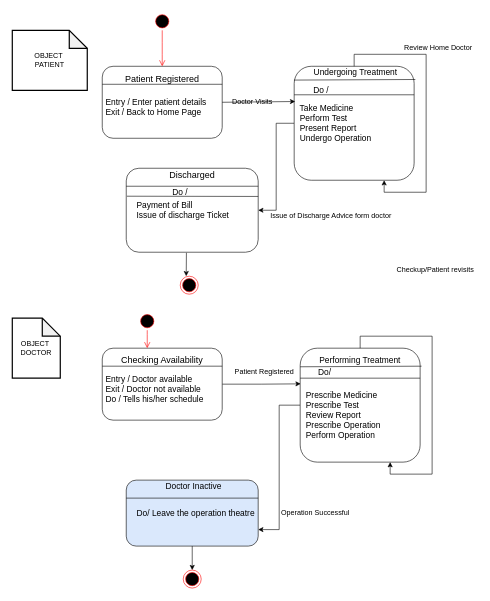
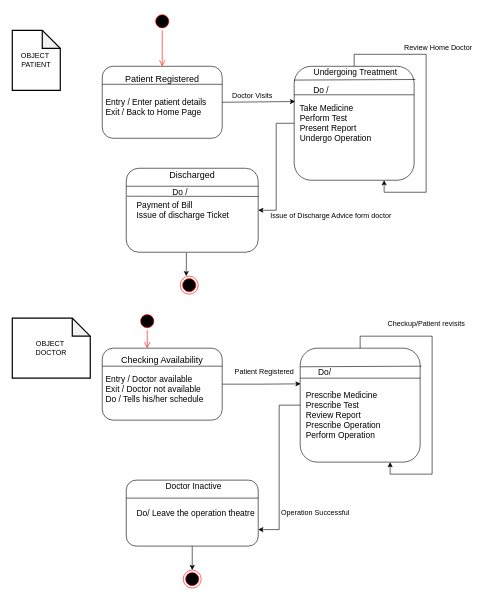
  <mxCell id="0" />
  <mxCell id="1" parent="0" />
  <mxCell id="2" value="&lt;font style=&quot;font-size: 14px&quot;&gt;&lt;br&gt;&amp;nbsp;Entry / Enter patient details&lt;br&gt;&amp;nbsp;Exit / Back to Home Page&lt;/font&gt;" style="rounded=1;whiteSpace=wrap;html=1;align=left;" vertex="1" parent="1"><mxGeometry x="170" y="110" width="200" height="120" as="geometry" /></mxCell>
  <mxCell id="3" style="edgeStyle=orthogonalEdgeStyle;rounded=0;orthogonalLoop=1;jettySize=auto;html=1;entryX=1;entryY=0.5;entryDx=0;entryDy=0;" edge="1" parent="1" source="4" target="5"><mxGeometry relative="1" as="geometry" /></mxCell>
  <mxCell id="4" value="&lt;div style=&quot;font-size: 14px&quot;&gt;&lt;font style=&quot;font-size: 14px&quot;&gt;&amp;nbsp; Take Medicine&lt;/font&gt;&lt;/div&gt;&lt;div style=&quot;font-size: 14px&quot;&gt;&lt;span&gt;&lt;font style=&quot;font-size: 14px&quot;&gt;&amp;nbsp; Perform Test&lt;/font&gt;&lt;/span&gt;&lt;/div&gt;&lt;div style=&quot;font-size: 14px&quot;&gt;&lt;span&gt;&lt;font style=&quot;font-size: 14px&quot;&gt;&amp;nbsp; Present Report&lt;/font&gt;&lt;/span&gt;&lt;/div&gt;&lt;div style=&quot;font-size: 14px&quot;&gt;&lt;font style=&quot;font-size: 14px&quot;&gt;&amp;nbsp; Undergo Operation&lt;/font&gt;&lt;/div&gt;" style="rounded=1;whiteSpace=wrap;html=1;align=left;" vertex="1" parent="1"><mxGeometry x="490" y="110" width="200" height="190" as="geometry" /></mxCell>
  <mxCell id="5" value="&lt;font style=&quot;font-size: 14px&quot;&gt;&amp;nbsp; &amp;nbsp; Payment of Bill&lt;br&gt;&amp;nbsp; &amp;nbsp; Issue of discharge Ticket&lt;/font&gt;" style="rounded=1;whiteSpace=wrap;html=1;align=left;" vertex="1" parent="1"><mxGeometry x="210" y="280" width="220" height="140" as="geometry" /></mxCell>
  <mxCell id="6" value="" style="endArrow=classic;html=1;exitX=1;exitY=0.5;exitDx=0;exitDy=0;entryX=0.008;entryY=0.309;entryDx=0;entryDy=0;entryPerimeter=0;" edge="1" parent="1" source="2" target="4"><mxGeometry width="50" height="50" relative="1" as="geometry"><mxPoint x="370" y="180" as="sourcePoint" /><mxPoint x="420" y="130" as="targetPoint" /></mxGeometry></mxCell>
  <mxCell id="7" style="edgeStyle=orthogonalEdgeStyle;rounded=0;orthogonalLoop=1;jettySize=auto;html=1;entryX=0.75;entryY=1;entryDx=0;entryDy=0;" edge="1" parent="1" source="4" target="4"><mxGeometry relative="1" as="geometry" /></mxCell>
  <mxCell id="8" value="" style="endArrow=none;html=1;exitX=0;exitY=0.25;exitDx=0;exitDy=0;entryX=1;entryY=0.25;entryDx=0;entryDy=0;" edge="1" parent="1" source="2" target="2"><mxGeometry width="50" height="50" relative="1" as="geometry"><mxPoint x="370" y="180" as="sourcePoint" /><mxPoint x="350" y="135" as="targetPoint" /></mxGeometry></mxCell>
  <mxCell id="9" value="" style="endArrow=none;html=1;entryX=1;entryY=0.25;entryDx=0;entryDy=0;exitX=0;exitY=0.25;exitDx=0;exitDy=0;" edge="1" parent="1" source="4" target="4"><mxGeometry width="50" height="50" relative="1" as="geometry"><mxPoint x="370" y="180" as="sourcePoint" /><mxPoint x="420" y="130" as="targetPoint" /></mxGeometry></mxCell>
  <mxCell id="10" value="" style="endArrow=none;html=1;exitX=-0.002;exitY=0.121;exitDx=0;exitDy=0;exitPerimeter=0;" edge="1" parent="1" source="4"><mxGeometry width="50" height="50" relative="1" as="geometry"><mxPoint x="370" y="270" as="sourcePoint" /><mxPoint x="692" y="132" as="targetPoint" /></mxGeometry></mxCell>
  <mxCell id="11" value="" style="endArrow=none;html=1;exitX=0.005;exitY=0.333;exitDx=0;exitDy=0;exitPerimeter=0;" edge="1" parent="1" source="5"><mxGeometry width="50" height="50" relative="1" as="geometry"><mxPoint x="370" y="270" as="sourcePoint" /><mxPoint x="430" y="327" as="targetPoint" /></mxGeometry></mxCell>
  <mxCell id="12" value="" style="endArrow=none;html=1;" edge="1" parent="1"><mxGeometry width="50" height="50" relative="1" as="geometry"><mxPoint x="210" y="310" as="sourcePoint" /><mxPoint x="430" y="310" as="targetPoint" /></mxGeometry></mxCell>
  <mxCell id="13" value="&lt;font style=&quot;font-size: 15px&quot;&gt;Patient Registered&lt;/font&gt;" style="text;html=1;strokeColor=none;fillColor=none;align=center;verticalAlign=middle;whiteSpace=wrap;rounded=0;" vertex="1" parent="1"><mxGeometry x="205" y="120" width="130" height="20" as="geometry" /></mxCell>
  <mxCell id="14" value="&lt;font style=&quot;font-size: 14px&quot;&gt;Undergoing Treatment&lt;/font&gt;" style="text;html=1;strokeColor=none;fillColor=none;align=center;verticalAlign=middle;whiteSpace=wrap;rounded=0;strokeWidth=5;" vertex="1" parent="1"><mxGeometry x="515" y="110" width="155" height="20" as="geometry" /></mxCell>
  <mxCell id="15" value="&lt;font style=&quot;font-size: 14px&quot;&gt;Do /&lt;/font&gt;" style="text;html=1;strokeColor=none;fillColor=none;align=center;verticalAlign=middle;whiteSpace=wrap;rounded=0;strokeWidth=5;" vertex="1" parent="1"><mxGeometry x="515" y="140" width="40" height="20" as="geometry" /></mxCell>
  <mxCell id="16" value="&lt;font style=&quot;font-size: 14px&quot;&gt;Do /&lt;/font&gt;" style="text;html=1;strokeColor=none;fillColor=none;align=center;verticalAlign=middle;whiteSpace=wrap;rounded=0;" vertex="1" parent="1"><mxGeometry x="280" y="310" width="40" height="20" as="geometry" /></mxCell>
  <mxCell id="17" value="&lt;font style=&quot;font-size: 15px&quot;&gt;Discharged&lt;/font&gt;" style="text;html=1;strokeColor=none;fillColor=none;align=center;verticalAlign=middle;whiteSpace=wrap;rounded=0;" vertex="1" parent="1"><mxGeometry x="300" y="280" width="40" height="20" as="geometry" /></mxCell>
- <mxCell id="18" value="OBJECT&amp;nbsp;&lt;br&gt;PATIENT" style="shape=note;whiteSpace=wrap;html=1;backgroundOutline=1;darkOpacity=0.05;strokeWidth=2;" vertex="1" parent="1"><mxGeometry x="20" y="50" width="125" height="100" as="geometry" /></mxCell>
- <mxCell id="19" value="OBJECT&amp;nbsp;&lt;br&gt;DOCTOR" style="shape=note;whiteSpace=wrap;html=1;backgroundOutline=1;darkOpacity=0.05;strokeWidth=2;" vertex="1" parent="1"><mxGeometry x="20" y="530" width="80" height="100" as="geometry" /></mxCell>
+ <mxCell id="18" value="OBJECT&amp;nbsp;&lt;br&gt;PATIENT" style="shape=note;whiteSpace=wrap;html=1;backgroundOutline=1;darkOpacity=0.05;strokeWidth=2;" vertex="1" parent="1"><mxGeometry x="20" y="50" width="80" height="100" as="geometry" /></mxCell>
+ <mxCell id="19" value="OBJECT&amp;nbsp;&lt;br&gt;DOCTOR" style="shape=note;whiteSpace=wrap;html=1;backgroundOutline=1;darkOpacity=0.05;strokeWidth=2;" vertex="1" parent="1"><mxGeometry x="20" y="530" width="130" height="100" as="geometry" /></mxCell>
  <mxCell id="20" style="edgeStyle=orthogonalEdgeStyle;rounded=0;orthogonalLoop=1;jettySize=auto;html=1;entryX=0.004;entryY=0.313;entryDx=0;entryDy=0;entryPerimeter=0;" edge="1" parent="1" source="21" target="23"><mxGeometry relative="1" as="geometry" /></mxCell>
  <mxCell id="21" value="&lt;font style=&quot;font-size: 14px&quot;&gt;&lt;br&gt;&amp;nbsp;Entry / Doctor available&lt;br&gt;&amp;nbsp;Exit / Doctor not available&lt;br&gt;&amp;nbsp;Do / Tells his/her schedule&lt;br&gt;&lt;/font&gt;" style="rounded=1;whiteSpace=wrap;html=1;align=left;" vertex="1" parent="1"><mxGeometry x="170" y="580" width="200" height="120" as="geometry" /></mxCell>
  <mxCell id="22" style="edgeStyle=orthogonalEdgeStyle;rounded=0;orthogonalLoop=1;jettySize=auto;html=1;entryX=1;entryY=0.75;entryDx=0;entryDy=0;" edge="1" parent="1" source="23" target="24"><mxGeometry relative="1" as="geometry" /></mxCell>
  <mxCell id="23" value="&lt;div style=&quot;font-size: 14px&quot;&gt;&lt;font style=&quot;font-size: 14px&quot;&gt;&amp;nbsp;&amp;nbsp;&lt;/font&gt;&lt;/div&gt;&lt;div style=&quot;font-size: 14px&quot;&gt;&lt;font style=&quot;font-size: 14px&quot;&gt;&lt;br&gt;&lt;/font&gt;&lt;/div&gt;&lt;div style=&quot;font-size: 14px&quot;&gt;&lt;font style=&quot;font-size: 14px&quot;&gt;&amp;nbsp; Prescribe Medicine&lt;/font&gt;&lt;/div&gt;&lt;div style=&quot;font-size: 14px&quot;&gt;&lt;span&gt;&lt;font style=&quot;font-size: 14px&quot;&gt;&amp;nbsp;&amp;nbsp;&lt;/font&gt;&lt;/span&gt;Prescribe&lt;span&gt;&lt;font style=&quot;font-size: 14px&quot;&gt;&amp;nbsp;Test&lt;/font&gt;&lt;/span&gt;&lt;/div&gt;&lt;div style=&quot;font-size: 14px&quot;&gt;&lt;span&gt;&lt;font style=&quot;font-size: 14px&quot;&gt;&amp;nbsp; Review Report&lt;/font&gt;&lt;/span&gt;&lt;/div&gt;&lt;div style=&quot;font-size: 14px&quot;&gt;&lt;font style=&quot;font-size: 14px&quot;&gt;&amp;nbsp; Prescribe&amp;nbsp;Operation&lt;/font&gt;&lt;/div&gt;&lt;div style=&quot;font-size: 14px&quot;&gt;&lt;font style=&quot;font-size: 14px&quot;&gt;&amp;nbsp; Perform Operation&lt;/font&gt;&lt;/div&gt;" style="rounded=1;whiteSpace=wrap;html=1;align=left;" vertex="1" parent="1"><mxGeometry x="500" y="580" width="200" height="190" as="geometry" /></mxCell>
- <mxCell id="24" value="&lt;font style=&quot;font-size: 14px&quot;&gt;&amp;nbsp; &amp;nbsp; Do/ Leave the operation theatre&lt;/font&gt;" style="rounded=1;whiteSpace=wrap;html=1;align=left;fillColor=#dae8fc;" vertex="1" parent="1"><mxGeometry x="210" y="800" width="220" height="110" as="geometry" /></mxCell>
+ <mxCell id="24" value="&lt;font style=&quot;font-size: 14px&quot;&gt;&amp;nbsp; &amp;nbsp; Do/ Leave the operation theatre&lt;/font&gt;" style="rounded=1;whiteSpace=wrap;html=1;align=left;" vertex="1" parent="1"><mxGeometry x="210" y="800" width="220" height="110" as="geometry" /></mxCell>
  <mxCell id="25" style="edgeStyle=orthogonalEdgeStyle;rounded=0;orthogonalLoop=1;jettySize=auto;html=1;entryX=0.75;entryY=1;entryDx=0;entryDy=0;" edge="1" parent="1" source="23" target="23"><mxGeometry relative="1" as="geometry" /></mxCell>
  <mxCell id="26" value="" style="endArrow=classic;html=1;exitX=0.456;exitY=1.007;exitDx=0;exitDy=0;exitPerimeter=0;" edge="1" parent="1" source="5"><mxGeometry width="50" height="50" relative="1" as="geometry"><mxPoint x="370" y="630" as="sourcePoint" /><mxPoint x="310" y="460" as="targetPoint" /></mxGeometry></mxCell>
  <mxCell id="27" value="" style="ellipse;html=1;shape=endState;fillColor=#000000;strokeColor=#ff0000;" vertex="1" parent="1"><mxGeometry x="300" y="460" width="30" height="30" as="geometry" /></mxCell>
  <mxCell id="28" value="" style="endArrow=none;html=1;exitX=0;exitY=0.25;exitDx=0;exitDy=0;entryX=1;entryY=0.25;entryDx=0;entryDy=0;" edge="1" parent="1"><mxGeometry width="50" height="50" relative="1" as="geometry"><mxPoint x="170" y="610" as="sourcePoint" /><mxPoint x="370" y="610" as="targetPoint" /></mxGeometry></mxCell>
  <mxCell id="29" value="&lt;font style=&quot;font-size: 15px&quot;&gt;Checking Availability&lt;/font&gt;" style="text;html=1;strokeColor=none;fillColor=none;align=center;verticalAlign=middle;whiteSpace=wrap;rounded=0;" vertex="1" parent="1"><mxGeometry x="190" y="590" width="160" height="20" as="geometry" /></mxCell>
  <mxCell id="30" value="" style="endArrow=none;html=1;exitX=-0.002;exitY=0.121;exitDx=0;exitDy=0;exitPerimeter=0;" edge="1" parent="1"><mxGeometry width="50" height="50" relative="1" as="geometry"><mxPoint x="500" y="610.99" as="sourcePoint" /><mxPoint x="702.4" y="610" as="targetPoint" /></mxGeometry></mxCell>
  <mxCell id="31" value="" style="endArrow=none;html=1;entryX=1;entryY=0.25;entryDx=0;entryDy=0;exitX=0;exitY=0.25;exitDx=0;exitDy=0;" edge="1" parent="1"><mxGeometry width="50" height="50" relative="1" as="geometry"><mxPoint x="500" y="630" as="sourcePoint" /><mxPoint x="700" y="630" as="targetPoint" /></mxGeometry></mxCell>
- <mxCell id="32" value="&lt;font style=&quot;font-size: 14px&quot;&gt;Performing Treatment&lt;/font&gt;" style="text;html=1;strokeColor=none;fillColor=none;align=center;verticalAlign=middle;whiteSpace=wrap;rounded=0;" vertex="1" parent="1"><mxGeometry x="521.25" y="590" width="157.5" height="20" as="geometry" /></mxCell>
  <mxCell id="33" value="&lt;font style=&quot;font-size: 14px&quot;&gt;Do/&lt;/font&gt;" style="text;html=1;strokeColor=none;fillColor=none;align=center;verticalAlign=middle;whiteSpace=wrap;rounded=0;" vertex="1" parent="1"><mxGeometry x="521.25" y="610" width="40" height="20" as="geometry" /></mxCell>
  <mxCell id="34" value="" style="endArrow=none;html=1;" edge="1" parent="1"><mxGeometry width="50" height="50" relative="1" as="geometry"><mxPoint x="210" y="830" as="sourcePoint" /><mxPoint x="430" y="830" as="targetPoint" /></mxGeometry></mxCell>
  <mxCell id="35" value="&lt;font style=&quot;font-size: 14px&quot;&gt;Doctor Inactive&lt;/font&gt;" style="text;html=1;strokeColor=none;fillColor=none;align=center;verticalAlign=middle;whiteSpace=wrap;rounded=0;" vertex="1" parent="1"><mxGeometry x="270" y="800" width="105" height="20" as="geometry" /></mxCell>
  <mxCell id="36" value="" style="ellipse;html=1;shape=startState;fillColor=#000000;strokeColor=#ff0000;" vertex="1" parent="1"><mxGeometry x="255" y="20" width="30" height="30" as="geometry" /></mxCell>
  <mxCell id="37" value="" style="edgeStyle=orthogonalEdgeStyle;html=1;verticalAlign=bottom;endArrow=open;endSize=8;strokeColor=#ff0000;" edge="1" source="36" parent="1"><mxGeometry relative="1" as="geometry"><mxPoint x="270" y="110" as="targetPoint" /></mxGeometry></mxCell>
  <mxCell id="38" value="" style="ellipse;html=1;shape=startState;fillColor=#000000;strokeColor=#ff0000;" vertex="1" parent="1"><mxGeometry x="230" y="520" width="30" height="30" as="geometry" /></mxCell>
  <mxCell id="39" value="" style="edgeStyle=orthogonalEdgeStyle;html=1;verticalAlign=bottom;endArrow=open;endSize=8;strokeColor=#ff0000;" edge="1" source="38" parent="1"><mxGeometry relative="1" as="geometry"><mxPoint x="245" y="580" as="targetPoint" /><mxPoint x="245" y="550" as="sourcePoint" /></mxGeometry></mxCell>
  <mxCell id="40" value="" style="endArrow=classic;html=1;exitX=0.5;exitY=1;exitDx=0;exitDy=0;" edge="1" parent="1" source="24"><mxGeometry width="50" height="50" relative="1" as="geometry"><mxPoint x="370" y="870" as="sourcePoint" /><mxPoint x="320" y="950" as="targetPoint" /></mxGeometry></mxCell>
  <mxCell id="41" value="" style="ellipse;html=1;shape=endState;fillColor=#000000;strokeColor=#ff0000;" vertex="1" parent="1"><mxGeometry x="305" y="950" width="30" height="30" as="geometry" /></mxCell>
  <mxCell id="42" value="Patient Registered" style="text;html=1;align=center;verticalAlign=middle;resizable=0;points=[];autosize=1;" vertex="1" parent="1"><mxGeometry x="385" y="610" width="110" height="20" as="geometry" /></mxCell>
- <mxCell id="43" value="Checkup/Patient revisits" style="text;html=1;align=center;verticalAlign=middle;resizable=0;points=[];autosize=1;" vertex="1" parent="1"><mxGeometry x="655" y="440" width="140" height="20" as="geometry" /></mxCell>
+ <mxCell id="43" value="Checkup/Patient revisits" style="text;html=1;align=center;verticalAlign=middle;resizable=0;points=[];autosize=1;" vertex="1" parent="1"><mxGeometry x="640" y="530" width="140" height="20" as="geometry" /></mxCell>
  <mxCell id="44" value="Operation Successful" style="text;html=1;align=center;verticalAlign=middle;resizable=0;points=[];autosize=1;" vertex="1" parent="1"><mxGeometry x="460" y="845" width="130" height="20" as="geometry" /></mxCell>
- <mxCell id="45" value="Doctor Visits" style="text;html=1;align=center;verticalAlign=middle;resizable=0;points=[];autosize=1;" vertex="1" parent="1"><mxGeometry x="380" y="160" width="80" height="20" as="geometry" /></mxCell>
+ <mxCell id="45" value="Doctor Visits" style="text;html=1;align=center;verticalAlign=middle;resizable=0;points=[];autosize=1;" vertex="1" parent="1"><mxGeometry x="380" y="150" width="80" height="20" as="geometry" /></mxCell>
  <mxCell id="46" value="Review Home Doctor" style="text;html=1;align=center;verticalAlign=middle;resizable=0;points=[];autosize=1;" vertex="1" parent="1"><mxGeometry x="665" y="70" width="130" height="20" as="geometry" /></mxCell>
  <mxCell id="47" value="Issue of Discharge Advice form doctor" style="text;html=1;align=center;verticalAlign=middle;resizable=0;points=[];autosize=1;" vertex="1" parent="1"><mxGeometry x="441.25" y="350" width="220" height="20" as="geometry" /></mxCell>
